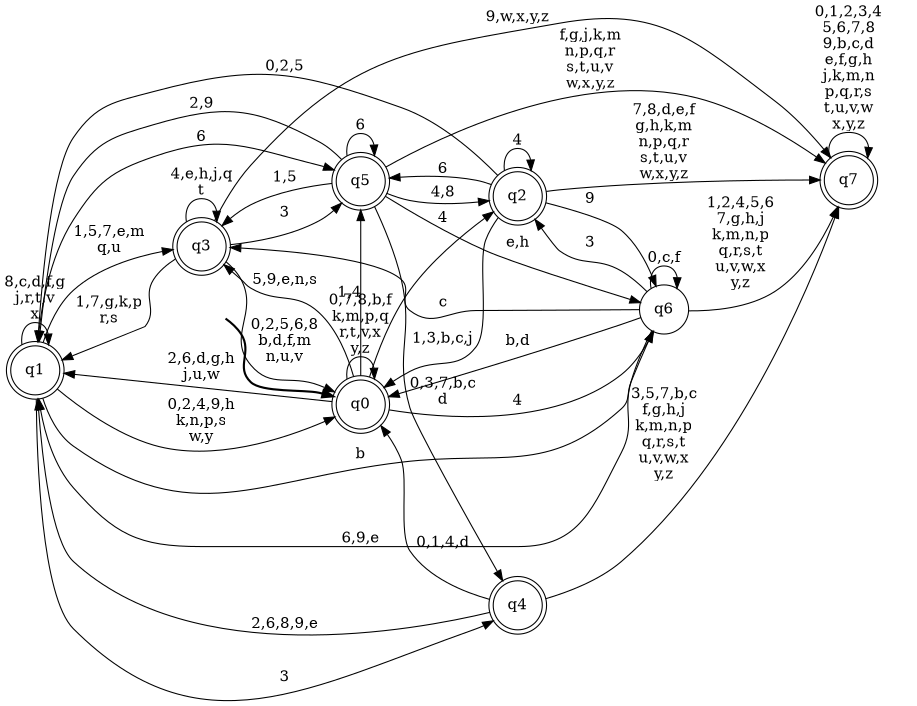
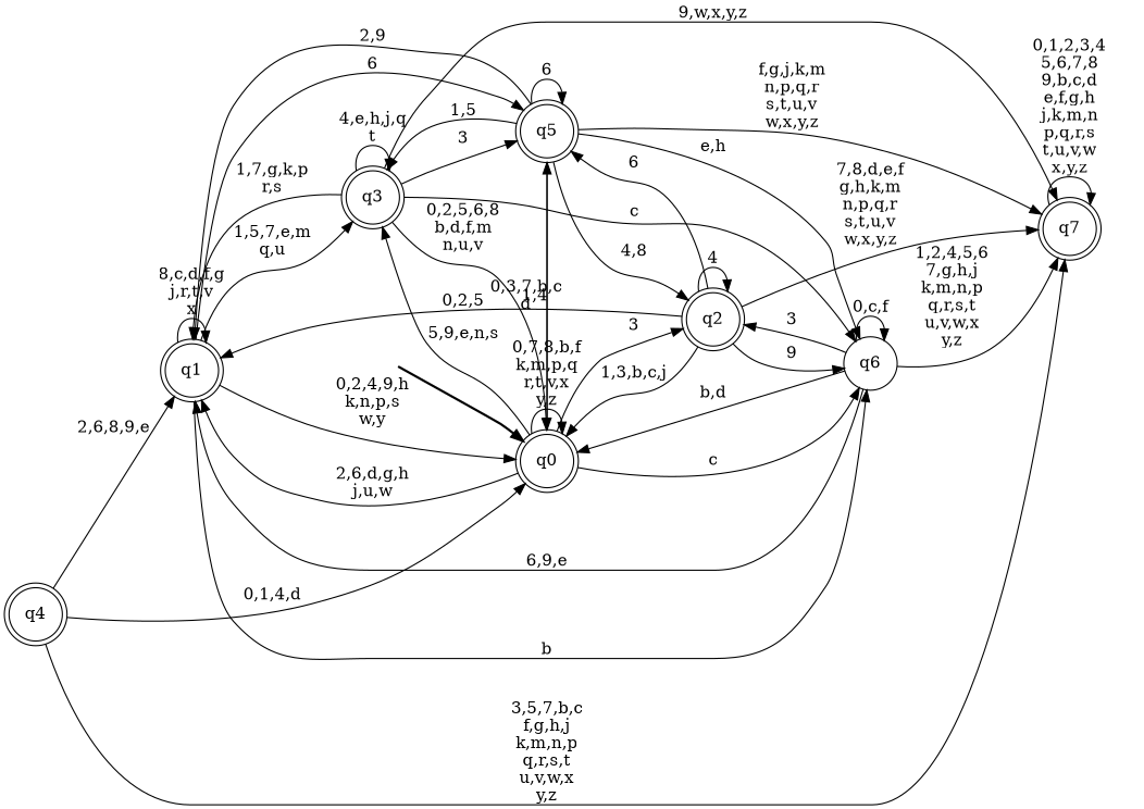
  digraph {
    rankdir=LR
    node [shape=doublecircle style="rounded,filled" color=black fillcolor=white]
    __start0 [height=0 shape=none style=invis width=0 color="" fillcolor=""]
    n2 [label=q0]
    n3 [label=q1]
    n4 [label=q2]
    n5 [label=q3]
    n6 [label=q5]
    n7 [label=q6 shape=circle style=filled]
    n8 [label=q4]
    n9 [label=q7 style=filled]
    subgraph cluster_1 {
      nodesep=0.15
      ranksep=0.15
      style=invis
      __start0
      n2
    }
    __start0 -> n2 [penwidth=2]
    n2 -> n2 [label="0,7,8,b,f\nk,m,p,q\nr,t,v,x\ny,z"]
    n2 -> n3 [label="2,6,d,g,h\nj,u,w"]
-   n2 -> n4 [label=4]
+   n2 -> n4 [label=3]
    n2 -> n5 [label="5,9,e,n,s"]
    n2 -> n6 [label="1,4"]
-   n2 -> n7 [label=4]
+   n2 -> n7 [label=c]
    n3 -> n2 [label="0,2,4,9,h\nk,n,p,s\nw,y"]
    n3 -> n3 [label="8,c,d,f,g\nj,r,t,v\nx"]
    n3 -> n5 [label="1,5,7,e,m\nq,u"]
    n3 -> n6 [label=6]
    n3 -> n7 [label=b]
-   n3 -> n8 [label=3]
    n4 -> n2 [label="1,3,b,c,j"]
    n4 -> n3 [label="0,2,5"]
    n4 -> n4 [label=4]
    n4 -> n6 [label=6]
    n4 -> n7 [label=9]
    n4 -> n9 [label="7,8,d,e,f\ng,h,k,m\nn,p,q,r\ns,t,u,v\nw,x,y,z"]
    n5 -> n2 [label="0,2,5,6,8\nb,d,f,m\nn,u,v"]
    n5 -> n3 [label="1,7,g,k,p\nr,s"]
    n5 -> n5 [label="4,e,h,j,q\nt"]
    n5 -> n6 [label=3]
-   n7 -> n5 [label=c]
+   n5 -> n7 [label=c]
    n5 -> n9 [label="9,w,x,y,z"]
-   n6 -> n8 [label="0,3,7,b,c\nd"]
+   n6 -> n2 [label="0,3,7,b,c\nd"]
    n6 -> n3 [label="2,9"]
    n6 -> n4 [label="4,8"]
    n6 -> n5 [label="1,5"]
    n6 -> n6 [label=6]
    n6 -> n7 [label="e,h"]
    n6 -> n9 [label="f,g,j,k,m\nn,p,q,r\ns,t,u,v\nw,x,y,z"]
    n7 -> n2 [label="b,d"]
    n7 -> n3 [label="6,9,e"]
    n7 -> n4 [label=3]
    n7 -> n7 [label="0,c,f"]
    n7 -> n9 [label="1,2,4,5,6\n7,g,h,j\nk,m,n,p\nq,r,s,t\nu,v,w,x\ny,z"]
    n8 -> n2 [label="0,1,4,d"]
    n8 -> n3 [label="2,6,8,9,e"]
    n8 -> n9 [label="3,5,7,b,c\nf,g,h,j\nk,m,n,p\nq,r,s,t\nu,v,w,x\ny,z"]
    n9 -> n9 [label="0,1,2,3,4\n5,6,7,8\n9,b,c,d\ne,f,g,h\nj,k,m,n\np,q,r,s\nt,u,v,w\nx,y,z"]
  }
